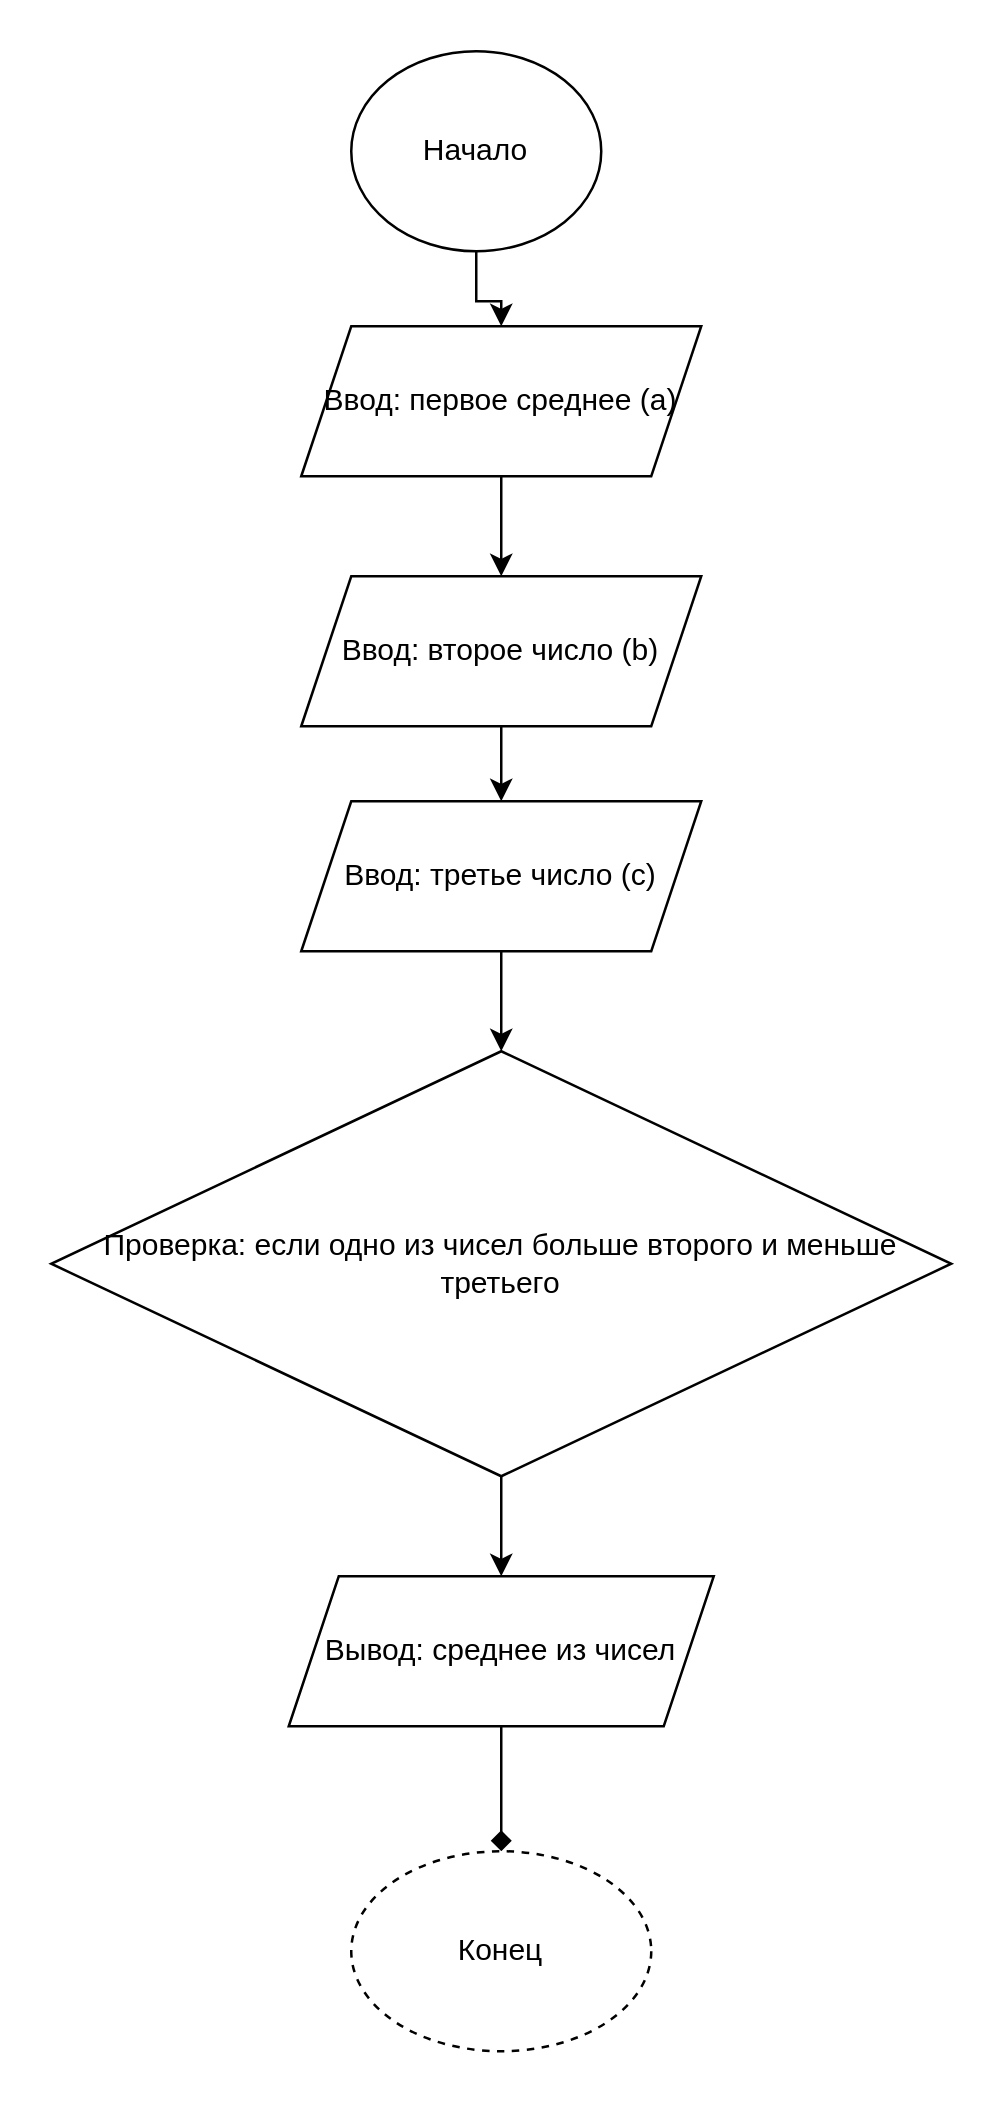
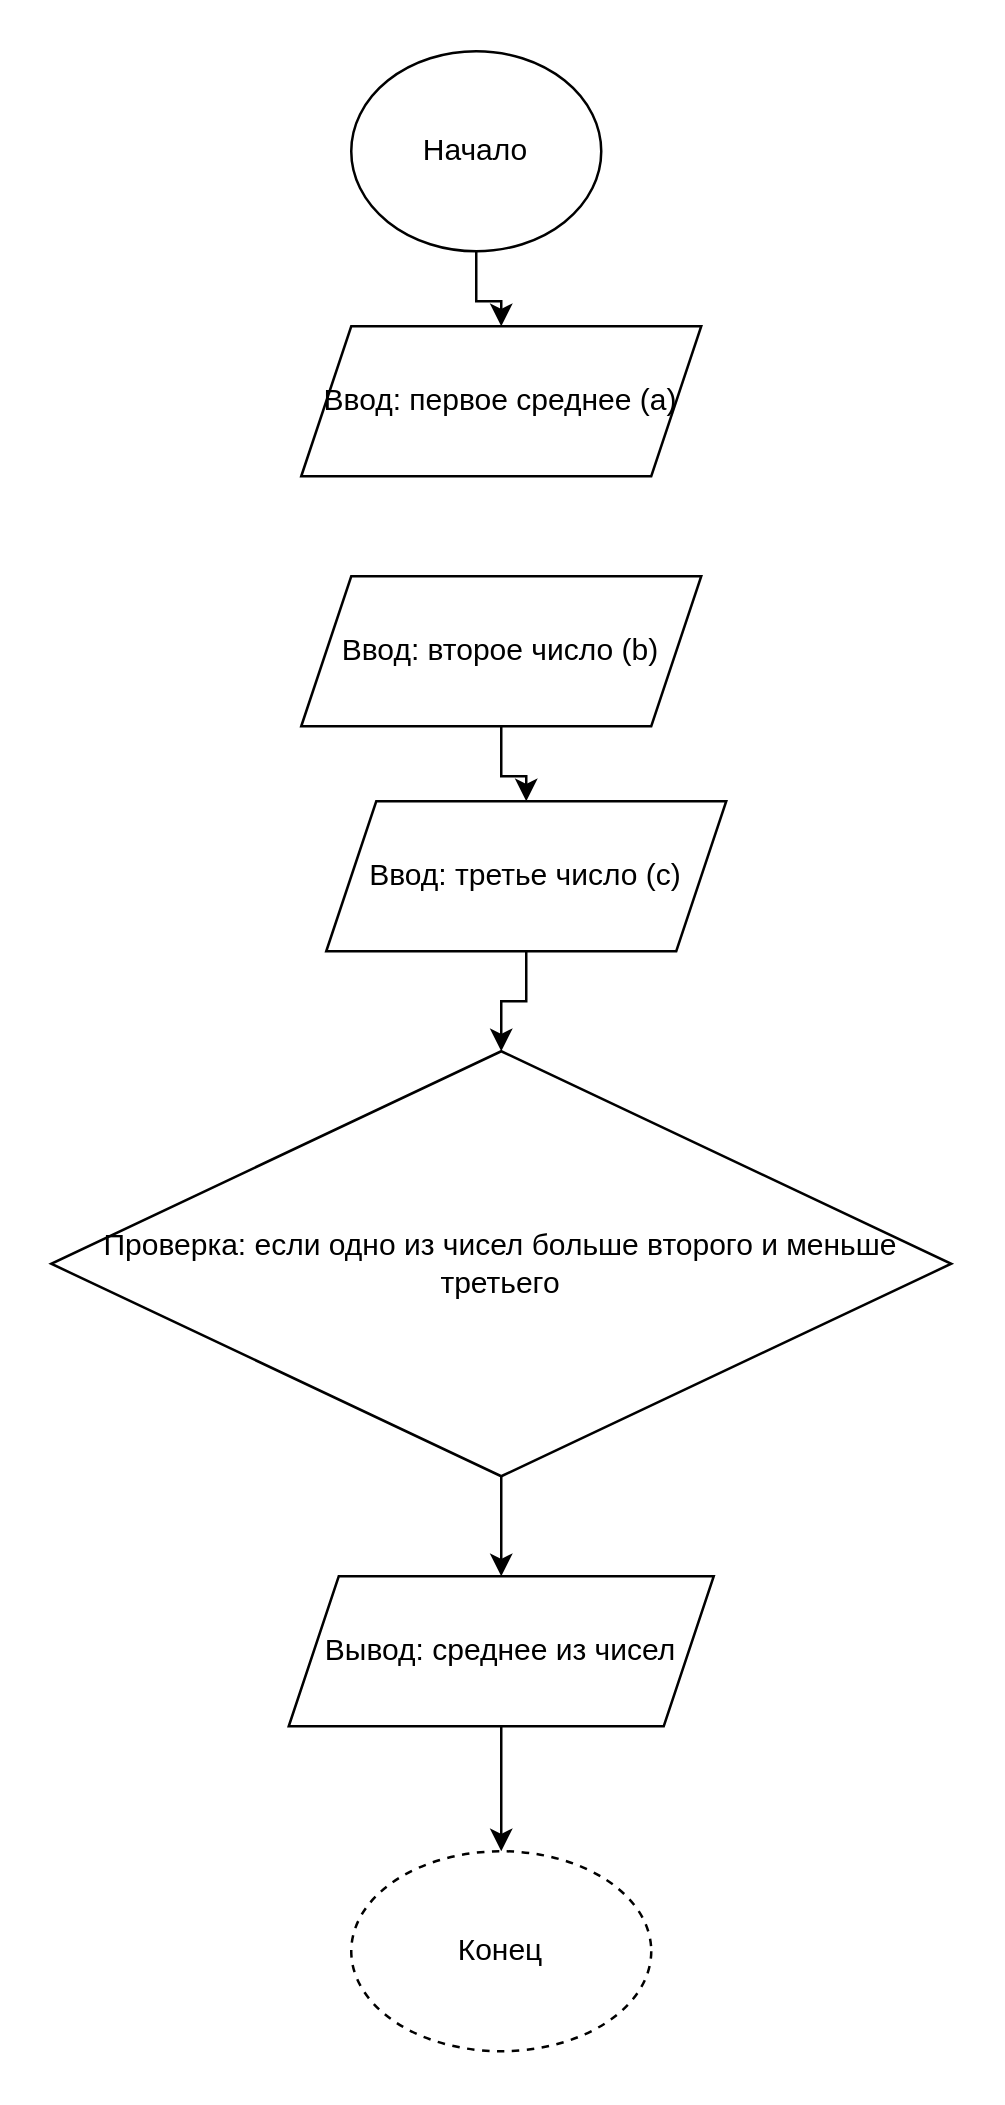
  <mxCell id="0" />
  <mxCell id="1" parent="0" />
  <mxCell id="2" style="edgeStyle=orthogonalEdgeStyle;rounded=0;orthogonalLoop=1;jettySize=auto;html=1;entryX=0.5;entryY=0;entryDx=0;entryDy=0;" edge="1" parent="1" source="3" target="5"><mxGeometry relative="1" as="geometry" /></mxCell>
  <mxCell id="3" value="Начало" style="ellipse;whiteSpace=wrap;html=1;" vertex="1" parent="1"><mxGeometry x="140" y="20" width="100" height="80" as="geometry" /></mxCell>
- <mxCell id="4" style="edgeStyle=orthogonalEdgeStyle;rounded=0;orthogonalLoop=1;jettySize=auto;html=1;entryX=0.5;entryY=0;entryDx=0;entryDy=0;" edge="1" parent="1" source="5" target="7"><mxGeometry relative="1" as="geometry" /></mxCell>
  <mxCell id="5" value="Ввод: первое среднее (а)" style="shape=parallelogram;perimeter=parallelogramPerimeter;whiteSpace=wrap;html=1;fixedSize=1;" vertex="1" parent="1"><mxGeometry x="120" y="130" width="160" height="60" as="geometry" /></mxCell>
  <mxCell id="6" style="edgeStyle=orthogonalEdgeStyle;rounded=0;orthogonalLoop=1;jettySize=auto;html=1;entryX=0.5;entryY=0;entryDx=0;entryDy=0;" edge="1" parent="1" source="7" target="9"><mxGeometry relative="1" as="geometry" /></mxCell>
  <mxCell id="7" value="Ввод: второе число (b)" style="shape=parallelogram;perimeter=parallelogramPerimeter;whiteSpace=wrap;html=1;fixedSize=1;" vertex="1" parent="1"><mxGeometry x="120" y="230" width="160" height="60" as="geometry" /></mxCell>
  <mxCell id="8" style="edgeStyle=orthogonalEdgeStyle;rounded=0;orthogonalLoop=1;jettySize=auto;html=1;entryX=0.5;entryY=0;entryDx=0;entryDy=0;" edge="1" parent="1" source="9" target="11"><mxGeometry relative="1" as="geometry" /></mxCell>
- <mxCell id="9" value="Ввод: третье число (с)" style="shape=parallelogram;perimeter=parallelogramPerimeter;whiteSpace=wrap;html=1;fixedSize=1;" vertex="1" parent="1"><mxGeometry x="120" y="320" width="160" height="60" as="geometry" /></mxCell>
+ <mxCell id="9" value="Ввод: третье число (с)" style="shape=parallelogram;perimeter=parallelogramPerimeter;whiteSpace=wrap;html=1;fixedSize=1;" vertex="1" parent="1"><mxGeometry x="130" y="320" width="160" height="60" as="geometry" /></mxCell>
  <mxCell id="10" style="edgeStyle=orthogonalEdgeStyle;rounded=0;orthogonalLoop=1;jettySize=auto;html=1;entryX=0.5;entryY=0;entryDx=0;entryDy=0;" edge="1" parent="1" source="11" target="13"><mxGeometry relative="1" as="geometry" /></mxCell>
  <mxCell id="11" value="Проверка: если одно из чисел больше второго и меньше третьего" style="rhombus;whiteSpace=wrap;html=1;" vertex="1" parent="1"><mxGeometry x="20" y="420" width="360" height="170" as="geometry" /></mxCell>
- <mxCell id="12" style="edgeStyle=orthogonalEdgeStyle;rounded=0;orthogonalLoop=1;jettySize=auto;html=1;entryX=0.5;entryY=0;entryDx=0;entryDy=0;endArrow=diamond;" edge="1" parent="1" source="13" target="14"><mxGeometry relative="1" as="geometry" /></mxCell>
+ <mxCell id="12" style="edgeStyle=orthogonalEdgeStyle;rounded=0;orthogonalLoop=1;jettySize=auto;html=1;entryX=0.5;entryY=0;entryDx=0;entryDy=0;" edge="1" parent="1" source="13" target="14"><mxGeometry relative="1" as="geometry" /></mxCell>
  <mxCell id="13" value="Вывод: среднее из чисел" style="shape=parallelogram;perimeter=parallelogramPerimeter;whiteSpace=wrap;html=1;fixedSize=1;" vertex="1" parent="1"><mxGeometry x="115" y="630" width="170" height="60" as="geometry" /></mxCell>
  <mxCell id="14" value="Конец" style="ellipse;whiteSpace=wrap;html=1;dashed=1;" vertex="1" parent="1"><mxGeometry x="140" y="740" width="120" height="80" as="geometry" /></mxCell>
